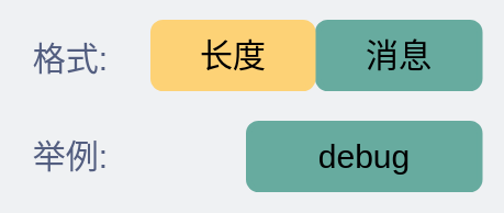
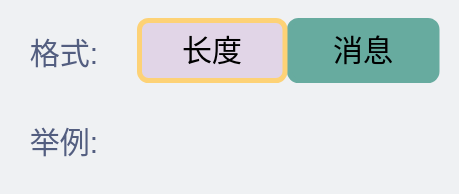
  <mxCell id="0" />
  <mxCell id="1" parent="0" />
  <mxCell id="2" value="&lt;font style=&quot;font-size: 30px;&quot;&gt;消息&lt;/font&gt;" style="rounded=1;whiteSpace=wrap;html=1;strokeWidth=5;fontSize=30;strokeColor=#67AB9F;fillColor=#67AB9F;" parent="1" vertex="1"><mxGeometry x="289" y="20" width="147.5" height="60" as="geometry" /></mxCell>
- <mxCell id="3" value="&lt;font style=&quot;font-size: 30px&quot;&gt;长度&lt;/font&gt;" style="rounded=1;whiteSpace=wrap;html=1;strokeWidth=5;fillColor=#FDD276;strokeColor=#FDD276;fontSize=30;" parent="1" vertex="1"><mxGeometry x="139" y="20" width="145.5" height="60" as="geometry" /></mxCell>
- <mxCell id="4" value="&lt;font style=&quot;font-size: 30px;&quot;&gt;debug&lt;/font&gt;" style="rounded=1;whiteSpace=wrap;html=1;strokeWidth=5;fontSize=30;strokeColor=#67AB9F;fillColor=#67AB9F;" vertex="1" parent="1"><mxGeometry x="226" y="112" width="210.5" height="60" as="geometry" /></mxCell>
+ <mxCell id="3" value="&lt;font style=&quot;font-size: 30px&quot;&gt;长度&lt;/font&gt;" style="rounded=1;whiteSpace=wrap;html=1;strokeWidth=5;fillColor=#e1d5e7;strokeColor=#FDD276;fontSize=30;" parent="1" vertex="1"><mxGeometry x="139" y="20" width="145.5" height="60" as="geometry" /></mxCell>
  <mxCell id="5" value="&lt;font color=&quot;#535e80&quot; style=&quot;font-size: 30px;&quot;&gt;格式:&lt;/font&gt;" style="text;html=1;strokeColor=none;fillColor=none;align=center;verticalAlign=middle;whiteSpace=wrap;rounded=0;" vertex="1" parent="1"><mxGeometry x="20" y="35" width="88" height="36" as="geometry" /></mxCell>
  <mxCell id="6" value="&lt;span style=&quot;font-size: 30px;&quot;&gt;&lt;font color=&quot;#535e80&quot;&gt;举例:&lt;/font&gt;&lt;/span&gt;" style="text;html=1;strokeColor=none;fillColor=none;align=center;verticalAlign=middle;whiteSpace=wrap;rounded=0;" vertex="1" parent="1"><mxGeometry x="20" y="124" width="88" height="36" as="geometry" /></mxCell>
